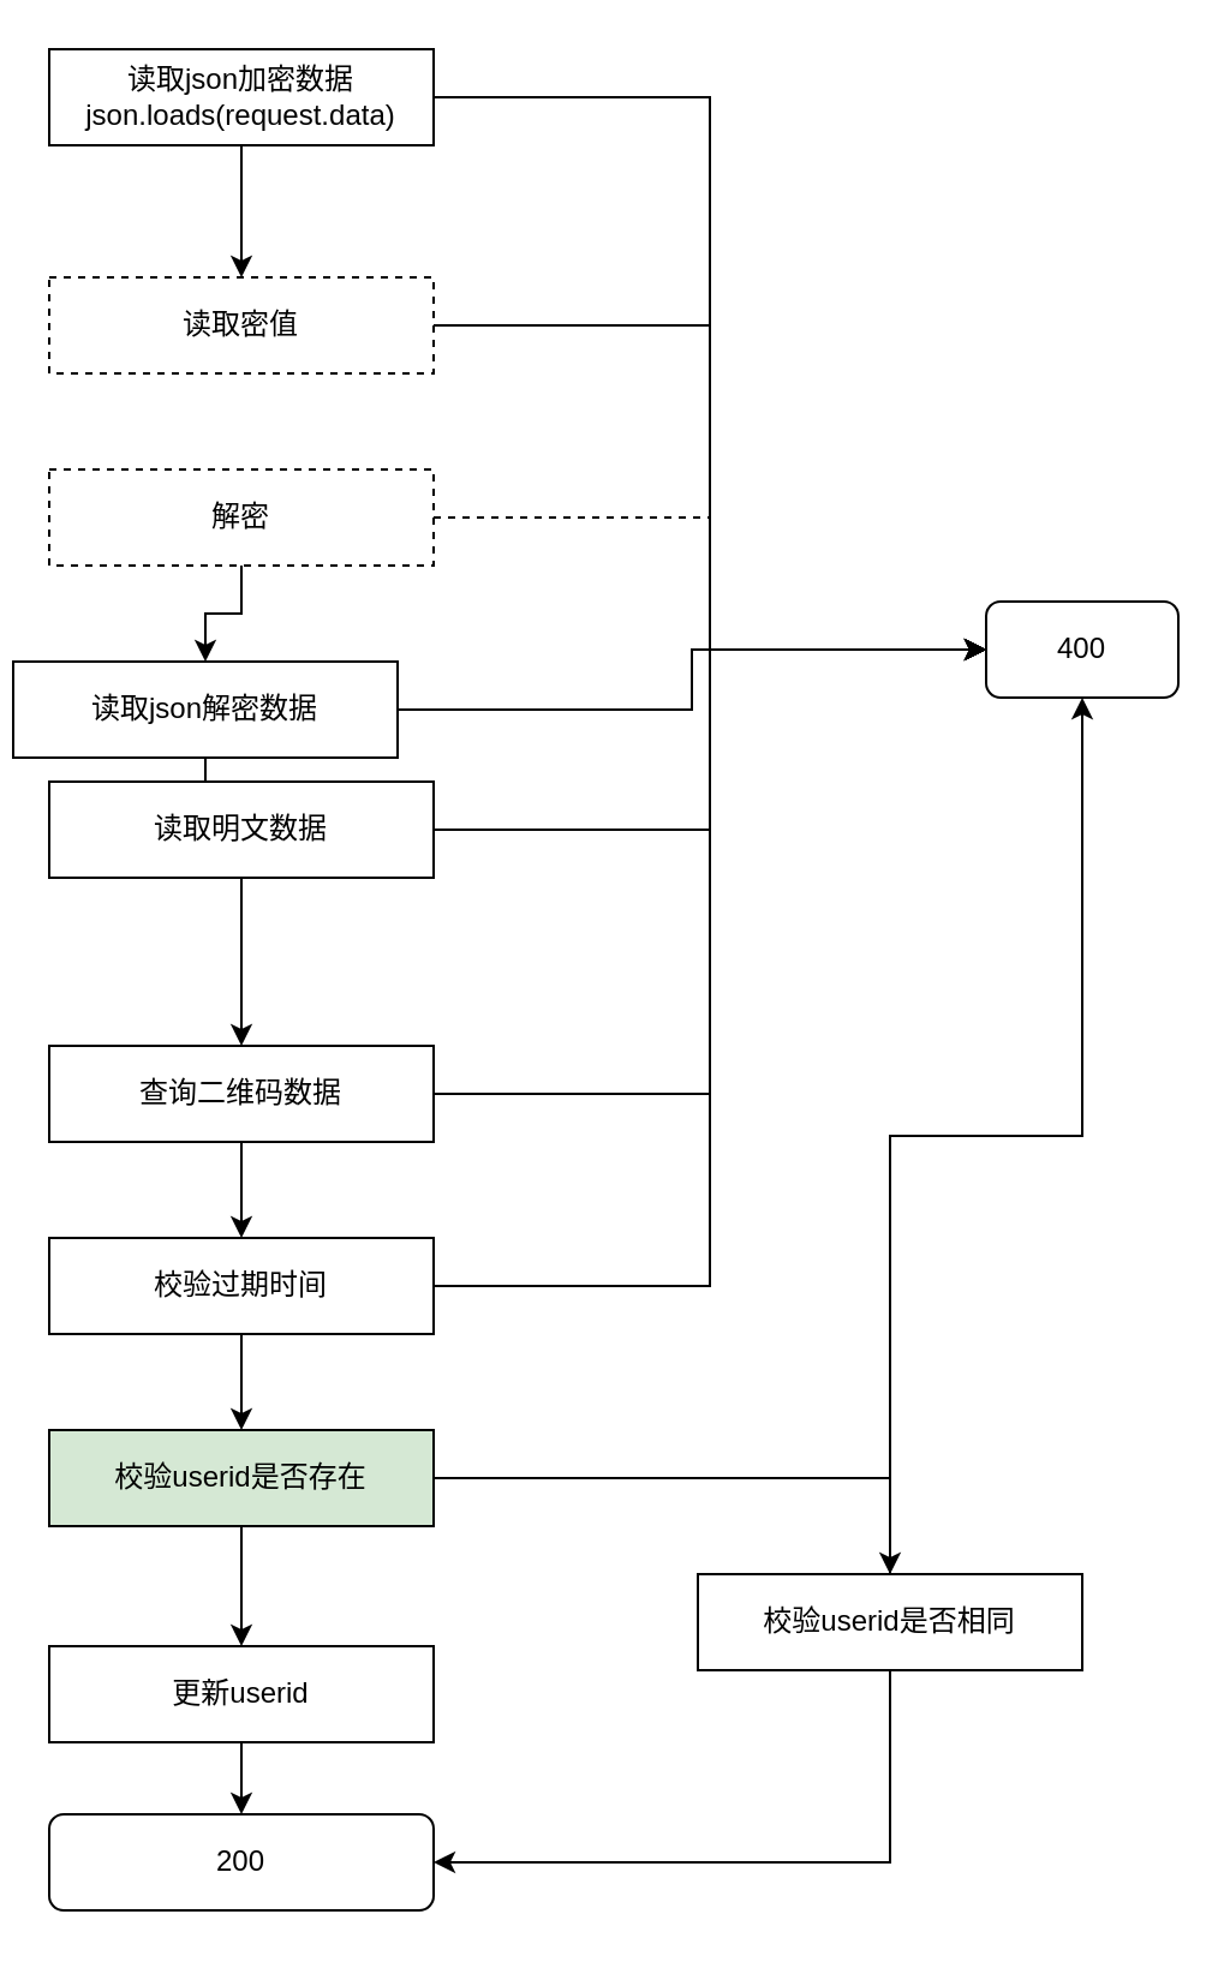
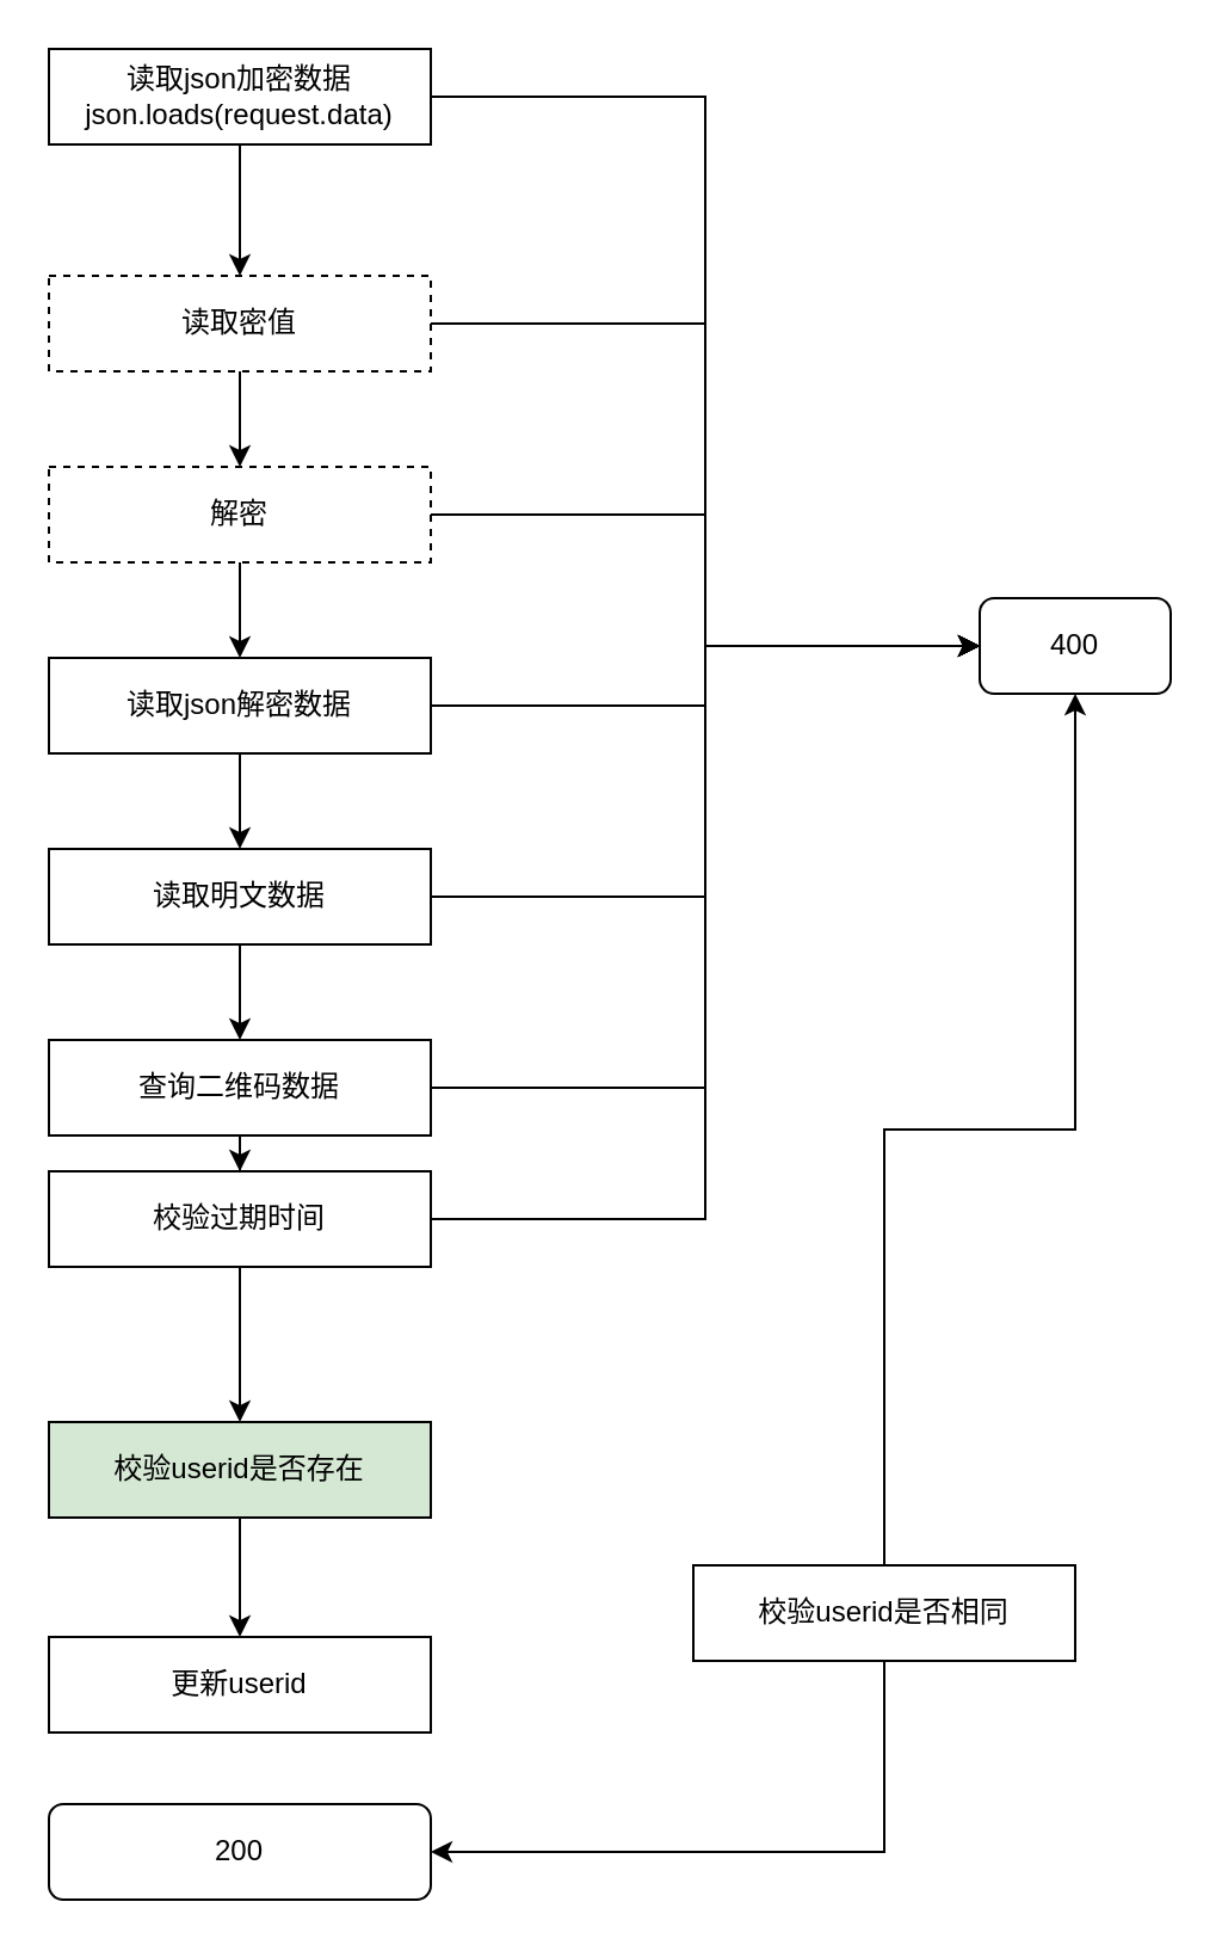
  <mxCell id="0" />
  <mxCell id="1" parent="0" />
  <mxCell id="2" style="edgeStyle=orthogonalEdgeStyle;rounded=0;orthogonalLoop=1;jettySize=auto;html=1;" edge="1" parent="1" source="4" target="7"><mxGeometry relative="1" as="geometry" /></mxCell>
  <mxCell id="3" style="edgeStyle=orthogonalEdgeStyle;rounded=0;orthogonalLoop=1;jettySize=auto;html=1;entryX=0;entryY=0.5;entryDx=0;entryDy=0;" edge="1" parent="1" source="4" target="23"><mxGeometry relative="1" as="geometry" /></mxCell>
  <mxCell id="4" value="读取json加密数据&lt;br&gt;json.loads(request.data)" style="rounded=0;whiteSpace=wrap;html=1;" parent="1" vertex="1"><mxGeometry x="20" y="20" width="160" height="40" as="geometry" /></mxCell>
+ <mxCell id="5" style="edgeStyle=orthogonalEdgeStyle;rounded=0;orthogonalLoop=1;jettySize=auto;html=1;entryX=0.5;entryY=0;entryDx=0;entryDy=0;" edge="1" parent="1" source="7" target="10"><mxGeometry relative="1" as="geometry" /></mxCell>
  <mxCell id="6" style="edgeStyle=orthogonalEdgeStyle;rounded=0;orthogonalLoop=1;jettySize=auto;html=1;entryX=0;entryY=0.5;entryDx=0;entryDy=0;" edge="1" parent="1" source="7" target="23"><mxGeometry relative="1" as="geometry" /></mxCell>
  <mxCell id="7" value="读取密值" style="rounded=0;whiteSpace=wrap;html=1;dashed=1;" vertex="1" parent="1"><mxGeometry x="20" y="115" width="160" height="40" as="geometry" /></mxCell>
  <mxCell id="8" value="" style="edgeStyle=orthogonalEdgeStyle;rounded=0;orthogonalLoop=1;jettySize=auto;html=1;" edge="1" parent="1" source="10" target="13"><mxGeometry relative="1" as="geometry" /></mxCell>
- <mxCell id="9" style="edgeStyle=orthogonalEdgeStyle;rounded=0;orthogonalLoop=1;jettySize=auto;html=1;entryX=0;entryY=0.5;entryDx=0;entryDy=0;dashed=1;" edge="1" parent="1" source="10" target="23"><mxGeometry relative="1" as="geometry" /></mxCell>
+ <mxCell id="9" style="edgeStyle=orthogonalEdgeStyle;rounded=0;orthogonalLoop=1;jettySize=auto;html=1;entryX=0;entryY=0.5;entryDx=0;entryDy=0;" edge="1" parent="1" source="10" target="23"><mxGeometry relative="1" as="geometry" /></mxCell>
  <mxCell id="10" value="解密" style="rounded=0;whiteSpace=wrap;html=1;dashed=1;" vertex="1" parent="1"><mxGeometry x="20" y="195" width="160" height="40" as="geometry" /></mxCell>
  <mxCell id="11" style="edgeStyle=orthogonalEdgeStyle;rounded=0;orthogonalLoop=1;jettySize=auto;html=1;entryX=0.5;entryY=0;entryDx=0;entryDy=0;" edge="1" parent="1" source="13" target="16"><mxGeometry relative="1" as="geometry" /></mxCell>
  <mxCell id="12" style="edgeStyle=orthogonalEdgeStyle;rounded=0;orthogonalLoop=1;jettySize=auto;html=1;entryX=0;entryY=0.5;entryDx=0;entryDy=0;" edge="1" parent="1" source="13" target="23"><mxGeometry relative="1" as="geometry" /></mxCell>
- <mxCell id="13" value="读取json解密数据" style="rounded=0;whiteSpace=wrap;html=1;" vertex="1" parent="1"><mxGeometry x="5" y="275" width="160" height="40" as="geometry" /></mxCell>
+ <mxCell id="13" value="读取json解密数据" style="rounded=0;whiteSpace=wrap;html=1;" vertex="1" parent="1"><mxGeometry x="20" y="275" width="160" height="40" as="geometry" /></mxCell>
  <mxCell id="14" style="edgeStyle=orthogonalEdgeStyle;rounded=0;orthogonalLoop=1;jettySize=auto;html=1;" edge="1" parent="1" source="16" target="19"><mxGeometry relative="1" as="geometry" /></mxCell>
  <mxCell id="15" style="edgeStyle=orthogonalEdgeStyle;rounded=0;orthogonalLoop=1;jettySize=auto;html=1;entryX=0;entryY=0.5;entryDx=0;entryDy=0;" edge="1" parent="1" source="16" target="23"><mxGeometry relative="1" as="geometry" /></mxCell>
- <mxCell id="16" value="读取明文数据" style="rounded=0;whiteSpace=wrap;html=1;" vertex="1" parent="1"><mxGeometry x="20" y="325" width="160" height="40" as="geometry" /></mxCell>
+ <mxCell id="16" value="读取明文数据" style="rounded=0;whiteSpace=wrap;html=1;" vertex="1" parent="1"><mxGeometry x="20" y="355" width="160" height="40" as="geometry" /></mxCell>
  <mxCell id="17" style="edgeStyle=orthogonalEdgeStyle;rounded=0;orthogonalLoop=1;jettySize=auto;html=1;entryX=0.5;entryY=0;entryDx=0;entryDy=0;" edge="1" parent="1" source="19" target="22"><mxGeometry relative="1" as="geometry" /></mxCell>
  <mxCell id="18" style="edgeStyle=orthogonalEdgeStyle;rounded=0;orthogonalLoop=1;jettySize=auto;html=1;entryX=0;entryY=0.5;entryDx=0;entryDy=0;" edge="1" parent="1" source="19" target="23"><mxGeometry relative="1" as="geometry" /></mxCell>
  <mxCell id="19" value="查询二维码数据" style="rounded=0;whiteSpace=wrap;html=1;" vertex="1" parent="1"><mxGeometry x="20" y="435" width="160" height="40" as="geometry" /></mxCell>
  <mxCell id="20" style="edgeStyle=orthogonalEdgeStyle;rounded=0;orthogonalLoop=1;jettySize=auto;html=1;entryX=0;entryY=0.5;entryDx=0;entryDy=0;" edge="1" parent="1" source="22" target="23"><mxGeometry relative="1" as="geometry" /></mxCell>
  <mxCell id="21" style="edgeStyle=orthogonalEdgeStyle;rounded=0;orthogonalLoop=1;jettySize=auto;html=1;entryX=0.5;entryY=0;entryDx=0;entryDy=0;" edge="1" parent="1" source="22" target="26"><mxGeometry relative="1" as="geometry" /></mxCell>
- <mxCell id="22" value="校验过期时间" style="rounded=0;whiteSpace=wrap;html=1;" vertex="1" parent="1"><mxGeometry x="20" y="515" width="160" height="40" as="geometry" /></mxCell>
+ <mxCell id="22" value="校验过期时间" style="rounded=0;whiteSpace=wrap;html=1;" vertex="1" parent="1"><mxGeometry x="20" y="490" width="160" height="40" as="geometry" /></mxCell>
  <mxCell id="23" value="400" style="rounded=1;whiteSpace=wrap;html=1;" vertex="1" parent="1"><mxGeometry x="410" y="250" width="80" height="40" as="geometry" /></mxCell>
  <mxCell id="24" style="edgeStyle=orthogonalEdgeStyle;rounded=0;orthogonalLoop=1;jettySize=auto;html=1;" edge="1" parent="1" source="26" target="29"><mxGeometry relative="1" as="geometry" /></mxCell>
- <mxCell id="25" style="edgeStyle=orthogonalEdgeStyle;rounded=0;orthogonalLoop=1;jettySize=auto;html=1;" edge="1" parent="1" source="26" target="32"><mxGeometry relative="1" as="geometry" /></mxCell>
  <mxCell id="26" value="校验userid是否存在" style="rounded=0;whiteSpace=wrap;html=1;fillColor=#d5e8d4;" vertex="1" parent="1"><mxGeometry x="20" y="595" width="160" height="40" as="geometry" /></mxCell>
- <mxCell id="27" style="edgeStyle=orthogonalEdgeStyle;rounded=0;orthogonalLoop=1;jettySize=auto;html=1;" edge="1" parent="1" source="29" target="30"><mxGeometry relative="1" as="geometry" /></mxCell>
  <mxCell id="28" style="edgeStyle=orthogonalEdgeStyle;rounded=0;orthogonalLoop=1;jettySize=auto;html=1;entryX=0.5;entryY=1;entryDx=0;entryDy=0;" edge="1" parent="1" source="32" target="23"><mxGeometry relative="1" as="geometry"><Array as="points" /></mxGeometry></mxCell>
  <mxCell id="29" value="更新userid" style="rounded=0;whiteSpace=wrap;html=1;" vertex="1" parent="1"><mxGeometry x="20" y="685" width="160" height="40" as="geometry" /></mxCell>
  <mxCell id="30" value="200" style="rounded=1;whiteSpace=wrap;html=1;" vertex="1" parent="1"><mxGeometry x="20" y="755" width="160" height="40" as="geometry" /></mxCell>
  <mxCell id="31" style="edgeStyle=orthogonalEdgeStyle;rounded=0;orthogonalLoop=1;jettySize=auto;html=1;entryX=1;entryY=0.5;entryDx=0;entryDy=0;exitX=0.5;exitY=1;exitDx=0;exitDy=0;" edge="1" parent="1" source="32" target="30"><mxGeometry relative="1" as="geometry" /></mxCell>
  <mxCell id="32" value="校验userid是否相同" style="rounded=0;whiteSpace=wrap;html=1;" vertex="1" parent="1"><mxGeometry x="290" y="655" width="160" height="40" as="geometry" /></mxCell>
